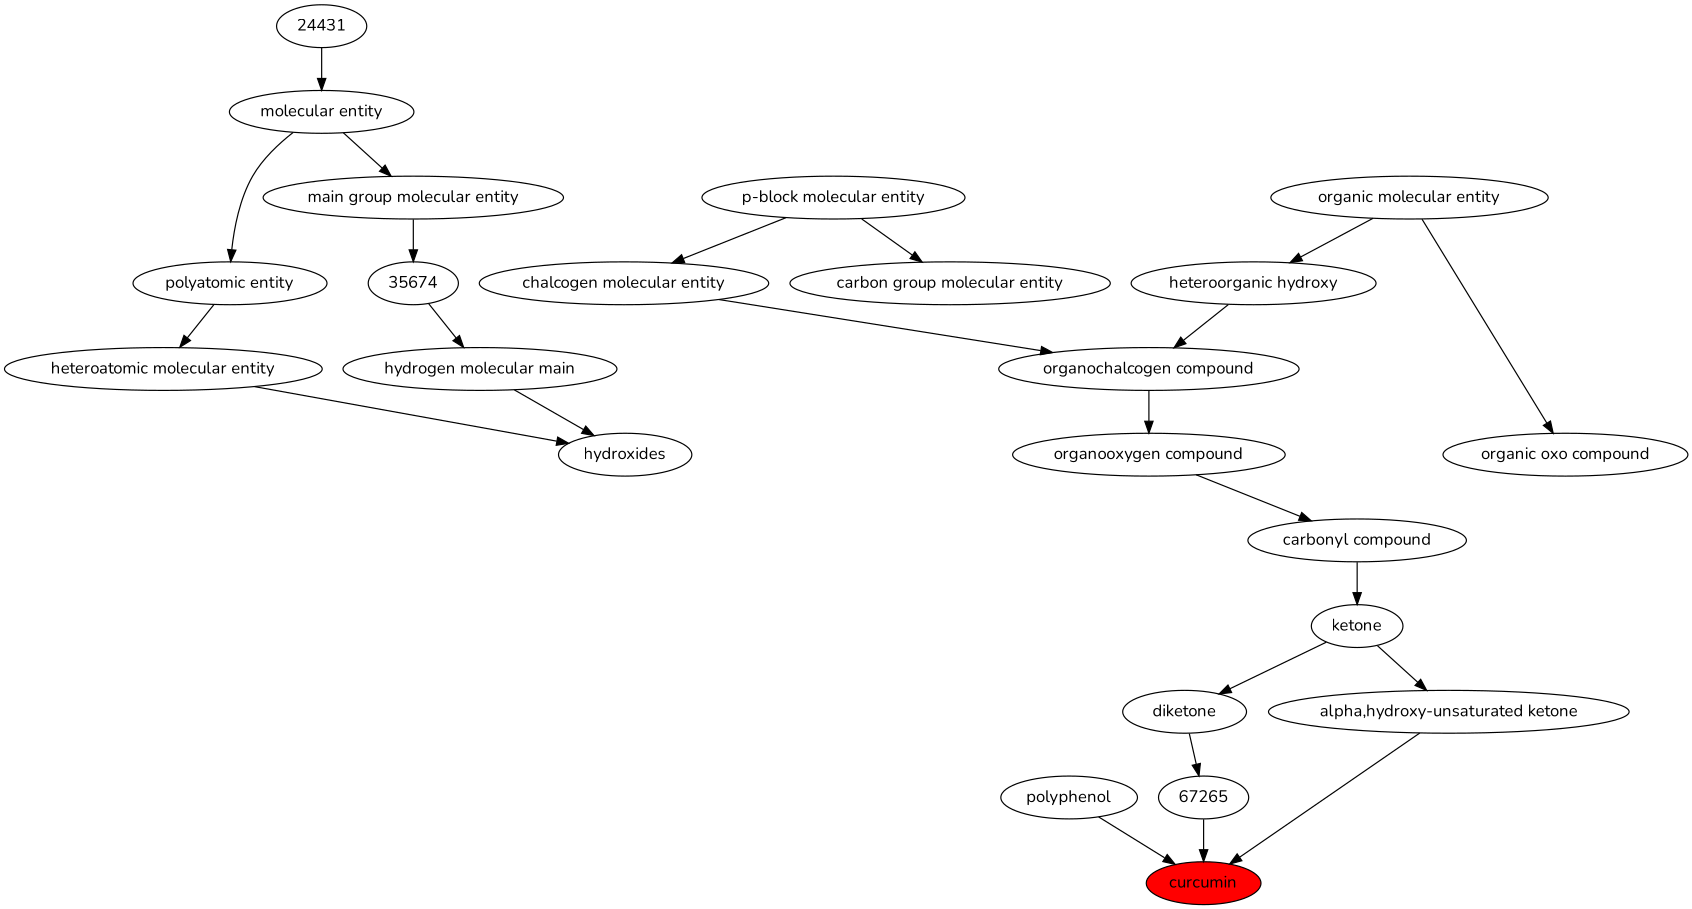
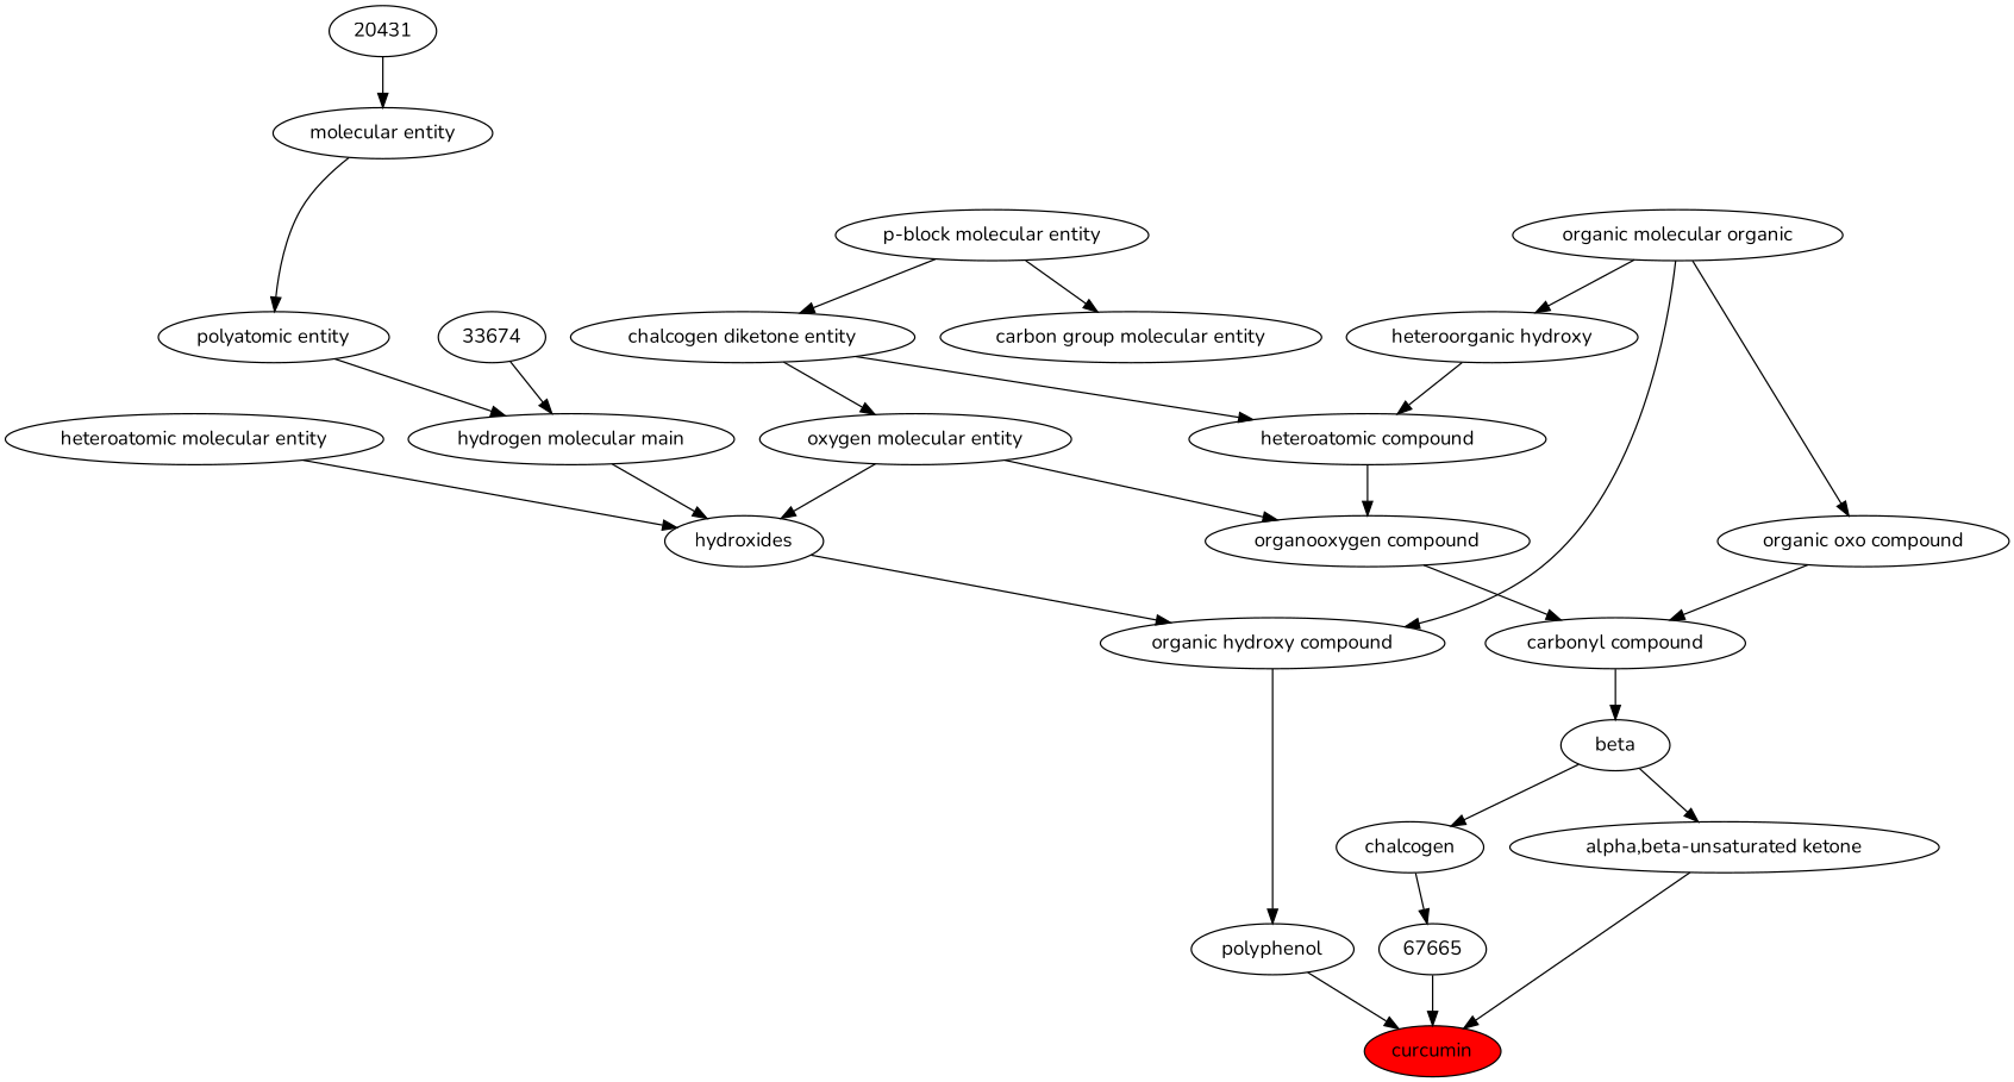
  digraph {
    fontname=Nunito
    node [fontname=Nunito]
    edge [fontname=Nunito]
    n1 [fillcolor=red label=curcumin style=filled]
    n2 [label=polyphenol]
-   n3 [label=67265]
-   n4 [label="alpha,hydroxy-unsaturated ketone"]
-   n6 [label=diketone]
-   n7 [label=ketone]
+   n3 [label=67665]
+   n4 [label="alpha,beta-unsaturated ketone"]
+   n5 [label="organic hydroxy compound"]
+   n6 [label=chalcogen]
+   n7 [label=beta]
    n8 [label=hydroxides]
-   n9 [label="organic molecular entity"]
+   n9 [label="organic molecular organic"]
    n10 [label="organic oxo compound"]
    n11 [label="heteroorganic hydroxy"]
    n12 [label="carbonyl compound"]
-   n13 [label="organochalcogen compound"]
+   n13 [label="heteroatomic compound"]
+   n14 [label="oxygen molecular entity"]
    n15 [label="organooxygen compound"]
    n16 [label="hydrogen molecular main"]
    n17 [label="heteroatomic molecular entity"]
    n18 [label="carbon group molecular entity"]
-   n19 [label="chalcogen molecular entity"]
-   n20 [label=35674]
+   n19 [label="chalcogen diketone entity"]
+   n20 [label=33674]
    n21 [label="polyatomic entity"]
    n22 [label="p-block molecular entity"]
-   n23 [label="main group molecular entity"]
    n24 [label="molecular entity"]
-   n25 [label=24431]
+   n25 [label=20431]
    n2 -> n1
    n3 -> n1
    n4 -> n1
+   n5 -> n2
    n6 -> n3
    n7 -> n4
    n7 -> n6
+   n8 -> n5
+   n9 -> n5
    n9 -> n10
    n9 -> n11
+   n10 -> n12
    n11 -> n13
    n12 -> n7
    n13 -> n15
+   n14 -> n8
+   n14 -> n15
    n15 -> n12
    n16 -> n8
    n17 -> n8
    n19 -> n13
+   n19 -> n14
    n20 -> n16
-   n21 -> n17
+   n21 -> n16
    n22 -> n18
    n22 -> n19
-   n23 -> n20
    n24 -> n21
-   n24 -> n23
    n25 -> n24
  }
